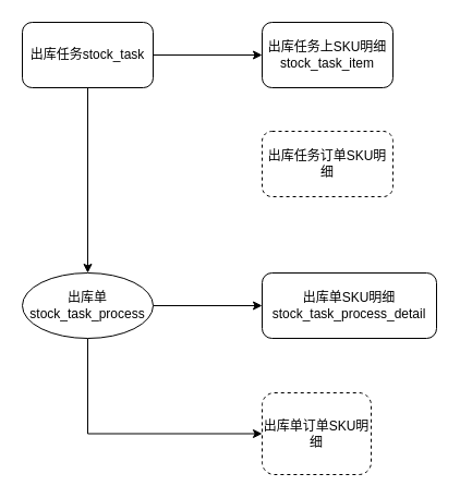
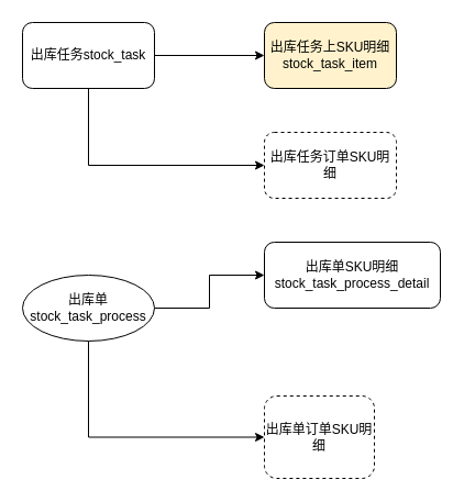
  <mxCell id="0" />
  <mxCell id="1" parent="0" />
  <mxCell id="2" style="edgeStyle=orthogonalEdgeStyle;rounded=0;orthogonalLoop=1;jettySize=auto;html=1;exitX=1;exitY=0.5;exitDx=0;exitDy=0;" edge="1" parent="1" source="4" target="8"><mxGeometry relative="1" as="geometry"><mxPoint x="250" y="50" as="targetPoint" /></mxGeometry></mxCell>
- <mxCell id="3" style="edgeStyle=orthogonalEdgeStyle;rounded=0;orthogonalLoop=1;jettySize=auto;html=1;exitX=0.5;exitY=1;exitDx=0;exitDy=0;" edge="1" parent="1" source="4" target="7"><mxGeometry relative="1" as="geometry"><mxPoint x="250" y="180" as="targetPoint" /></mxGeometry></mxCell>
+ <mxCell id="3" style="edgeStyle=orthogonalEdgeStyle;rounded=0;orthogonalLoop=1;jettySize=auto;html=1;exitX=0.5;exitY=1;exitDx=0;exitDy=0;entryX=0;entryY=0.5;entryDx=0;entryDy=0;" edge="1" parent="1" source="4" target="9"><mxGeometry relative="1" as="geometry"><mxPoint x="250" y="180" as="targetPoint" /></mxGeometry></mxCell>
  <mxCell id="4" value="出库任务stock_task" style="rounded=1;whiteSpace=wrap;html=1;" vertex="1" parent="1"><mxGeometry x="20" y="20" width="120" height="60" as="geometry" /></mxCell>
  <mxCell id="5" style="edgeStyle=orthogonalEdgeStyle;rounded=0;orthogonalLoop=1;jettySize=auto;html=1;exitX=1;exitY=0.5;exitDx=0;exitDy=0;entryX=0;entryY=0.5;entryDx=0;entryDy=0;" edge="1" parent="1" source="7" target="10"><mxGeometry relative="1" as="geometry"><mxPoint x="230" y="280" as="targetPoint" /></mxGeometry></mxCell>
  <mxCell id="6" style="edgeStyle=orthogonalEdgeStyle;rounded=0;orthogonalLoop=1;jettySize=auto;html=1;exitX=0.5;exitY=1;exitDx=0;exitDy=0;entryX=0;entryY=0.5;entryDx=0;entryDy=0;" edge="1" parent="1" source="7" target="11"><mxGeometry relative="1" as="geometry" /></mxCell>
  <mxCell id="7" value="出库单stock_task_process" style="ellipse;whiteSpace=wrap;html=1;" vertex="1" parent="1"><mxGeometry x="20" y="250" width="120" height="60" as="geometry" /></mxCell>
- <mxCell id="8" value="出库任务上SKU明细stock_task_item" style="rounded=1;whiteSpace=wrap;html=1;" vertex="1" parent="1"><mxGeometry x="240" y="20" width="120" height="60" as="geometry" /></mxCell>
+ <mxCell id="8" value="出库任务上SKU明细stock_task_item" style="rounded=1;whiteSpace=wrap;html=1;fillColor=#fff2cc;" vertex="1" parent="1"><mxGeometry x="240" y="20" width="120" height="60" as="geometry" /></mxCell>
  <mxCell id="9" value="出库任务订单SKU明细" style="rounded=1;whiteSpace=wrap;html=1;dashed=1;" vertex="1" parent="1"><mxGeometry x="240" y="120" width="120" height="60" as="geometry" /></mxCell>
- <mxCell id="10" value="出库单SKU明细stock_task_process_detail" style="rounded=1;whiteSpace=wrap;html=1;" vertex="1" parent="1"><mxGeometry x="240" y="250" width="160" height="60" as="geometry" /></mxCell>
+ <mxCell id="10" value="出库单SKU明细stock_task_process_detail" style="rounded=1;whiteSpace=wrap;html=1;" vertex="1" parent="1"><mxGeometry x="240" y="220" width="160" height="60" as="geometry" /></mxCell>
  <mxCell id="11" value="出库单订单SKU明细" style="rounded=1;whiteSpace=wrap;html=1;dashed=1;" vertex="1" parent="1"><mxGeometry x="240" y="360" width="100" height="75" as="geometry" /></mxCell>
